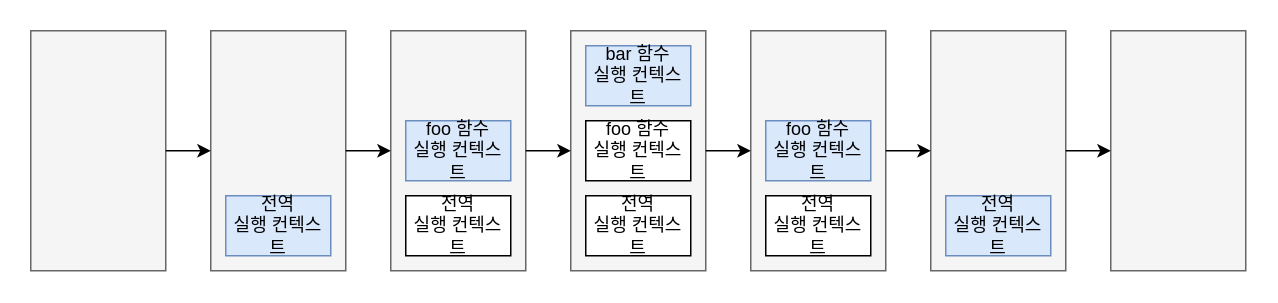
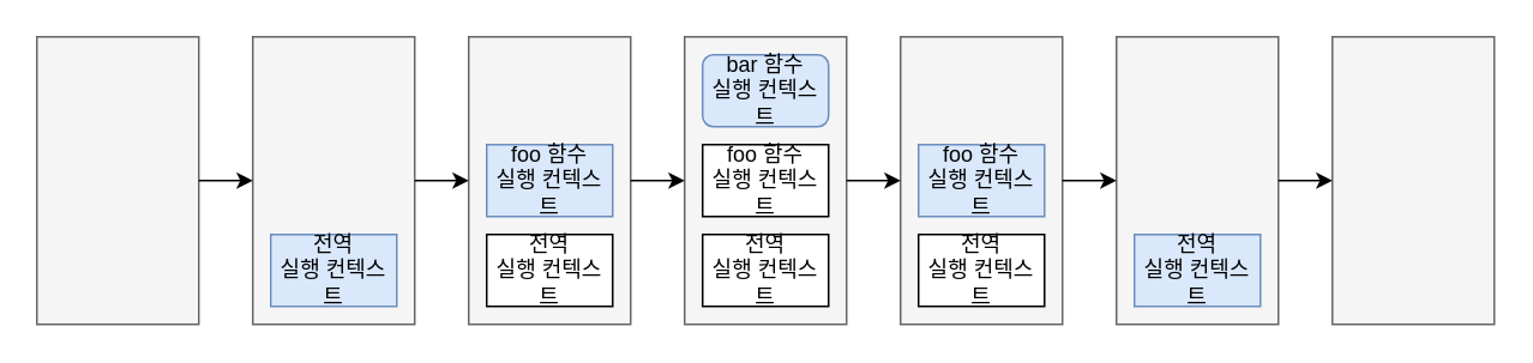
  <mxCell id="0" />
  <mxCell id="1" parent="0" />
  <mxCell id="2" value="" style="rounded=0;whiteSpace=wrap;html=1;fillColor=#f5f5f5;fontColor=#333333;strokeColor=#666666;" vertex="1" parent="1"><mxGeometry x="740" y="20" width="90" height="160" as="geometry" /></mxCell>
  <mxCell id="3" value="" style="rounded=0;whiteSpace=wrap;html=1;fillColor=#f5f5f5;fontColor=#333333;strokeColor=#666666;" vertex="1" parent="1"><mxGeometry x="620" y="20" width="90" height="160" as="geometry" /></mxCell>
  <mxCell id="4" value="" style="rounded=0;whiteSpace=wrap;html=1;fillColor=#f5f5f5;fontColor=#333333;strokeColor=#666666;" vertex="1" parent="1"><mxGeometry x="500" y="20" width="90" height="160" as="geometry" /></mxCell>
  <mxCell id="5" value="" style="rounded=0;whiteSpace=wrap;html=1;fillColor=#f5f5f5;fontColor=#333333;strokeColor=#666666;" vertex="1" parent="1"><mxGeometry x="380" y="20" width="90" height="160" as="geometry" /></mxCell>
  <mxCell id="6" value="" style="rounded=0;whiteSpace=wrap;html=1;fillColor=#f5f5f5;fontColor=#333333;strokeColor=#666666;" vertex="1" parent="1"><mxGeometry x="260" y="20" width="90" height="160" as="geometry" /></mxCell>
  <mxCell id="7" value="" style="rounded=0;whiteSpace=wrap;html=1;fillColor=#f5f5f5;fontColor=#333333;strokeColor=#666666;" vertex="1" parent="1"><mxGeometry x="140" y="20" width="90" height="160" as="geometry" /></mxCell>
  <mxCell id="8" value="" style="rounded=0;whiteSpace=wrap;html=1;fillColor=#f5f5f5;fontColor=#333333;strokeColor=#666666;" vertex="1" parent="1"><mxGeometry x="20" y="20" width="90" height="160" as="geometry" /></mxCell>
  <mxCell id="9" style="edgeStyle=orthogonalEdgeStyle;rounded=0;orthogonalLoop=1;jettySize=auto;html=1;exitX=1;exitY=0.5;exitDx=0;exitDy=0;entryX=0;entryY=0.5;entryDx=0;entryDy=0;" edge="1" parent="1" source="8" target="7"><mxGeometry relative="1" as="geometry" /></mxCell>
  <mxCell id="10" value="전역&lt;br&gt;실행 컨텍스트" style="rounded=0;whiteSpace=wrap;html=1;fillColor=#dae8fc;strokeColor=#6c8ebf;" vertex="1" parent="1"><mxGeometry x="150" y="130" width="70" height="40" as="geometry" /></mxCell>
  <mxCell id="11" value="foo 함수&lt;br&gt;실행 컨텍스트" style="rounded=0;whiteSpace=wrap;html=1;fillColor=#dae8fc;strokeColor=#6c8ebf;" vertex="1" parent="1"><mxGeometry x="510" y="80" width="70" height="40" as="geometry" /></mxCell>
- <mxCell id="12" value="bar 함수&lt;br&gt;실행 컨텍스트" style="rounded=0;whiteSpace=wrap;html=1;fillColor=#dae8fc;strokeColor=#6c8ebf;" vertex="1" parent="1"><mxGeometry x="390" y="30" width="70" height="40" as="geometry" /></mxCell>
+ <mxCell id="12" value="bar 함수&lt;br&gt;실행 컨텍스트" style="whiteSpace=wrap;html=1;fillColor=#dae8fc;strokeColor=#6c8ebf;rounded=1;" vertex="1" parent="1"><mxGeometry x="390" y="30" width="70" height="40" as="geometry" /></mxCell>
  <mxCell id="13" value="전역&lt;br&gt;실행 컨텍스트" style="rounded=0;whiteSpace=wrap;html=1;fillColor=#dae8fc;strokeColor=#6c8ebf;" vertex="1" parent="1"><mxGeometry x="630" y="130" width="70" height="40" as="geometry" /></mxCell>
  <mxCell id="14" value="전역&lt;br&gt;실행 컨텍스트" style="rounded=0;whiteSpace=wrap;html=1;" vertex="1" parent="1"><mxGeometry x="510" y="130" width="70" height="40" as="geometry" /></mxCell>
  <mxCell id="15" value="전역&lt;br&gt;실행 컨텍스트" style="rounded=0;whiteSpace=wrap;html=1;" vertex="1" parent="1"><mxGeometry x="390" y="130" width="70" height="40" as="geometry" /></mxCell>
  <mxCell id="16" value="전역&lt;br&gt;실행 컨텍스트" style="rounded=0;whiteSpace=wrap;html=1;" vertex="1" parent="1"><mxGeometry x="270" y="130" width="70" height="40" as="geometry" /></mxCell>
  <mxCell id="17" value="foo 함수&lt;br&gt;실행 컨텍스트" style="rounded=0;whiteSpace=wrap;html=1;" vertex="1" parent="1"><mxGeometry x="390" y="80" width="70" height="40" as="geometry" /></mxCell>
  <mxCell id="18" value="foo 함수&lt;br&gt;실행 컨텍스트" style="rounded=0;whiteSpace=wrap;html=1;fillColor=#dae8fc;strokeColor=#6c8ebf;" vertex="1" parent="1"><mxGeometry x="270" y="80" width="70" height="40" as="geometry" /></mxCell>
  <mxCell id="19" style="edgeStyle=orthogonalEdgeStyle;rounded=0;orthogonalLoop=1;jettySize=auto;html=1;exitX=1;exitY=0.5;exitDx=0;exitDy=0;entryX=0;entryY=0.5;entryDx=0;entryDy=0;" edge="1" parent="1" source="7" target="6"><mxGeometry relative="1" as="geometry" /></mxCell>
  <mxCell id="20" style="edgeStyle=orthogonalEdgeStyle;rounded=0;orthogonalLoop=1;jettySize=auto;html=1;exitX=1;exitY=0.5;exitDx=0;exitDy=0;entryX=0;entryY=0.5;entryDx=0;entryDy=0;" edge="1" parent="1" source="6" target="5"><mxGeometry relative="1" as="geometry" /></mxCell>
  <mxCell id="21" style="edgeStyle=orthogonalEdgeStyle;rounded=0;orthogonalLoop=1;jettySize=auto;html=1;exitX=1;exitY=0.5;exitDx=0;exitDy=0;entryX=0;entryY=0.5;entryDx=0;entryDy=0;" edge="1" parent="1" source="5" target="4"><mxGeometry relative="1" as="geometry" /></mxCell>
  <mxCell id="22" style="edgeStyle=orthogonalEdgeStyle;rounded=0;orthogonalLoop=1;jettySize=auto;html=1;exitX=1;exitY=0.5;exitDx=0;exitDy=0;entryX=0;entryY=0.5;entryDx=0;entryDy=0;" edge="1" parent="1" source="4" target="3"><mxGeometry relative="1" as="geometry" /></mxCell>
  <mxCell id="23" style="edgeStyle=orthogonalEdgeStyle;rounded=0;orthogonalLoop=1;jettySize=auto;html=1;exitX=1;exitY=0.5;exitDx=0;exitDy=0;entryX=0;entryY=0.5;entryDx=0;entryDy=0;" edge="1" parent="1" source="3" target="2"><mxGeometry relative="1" as="geometry" /></mxCell>
